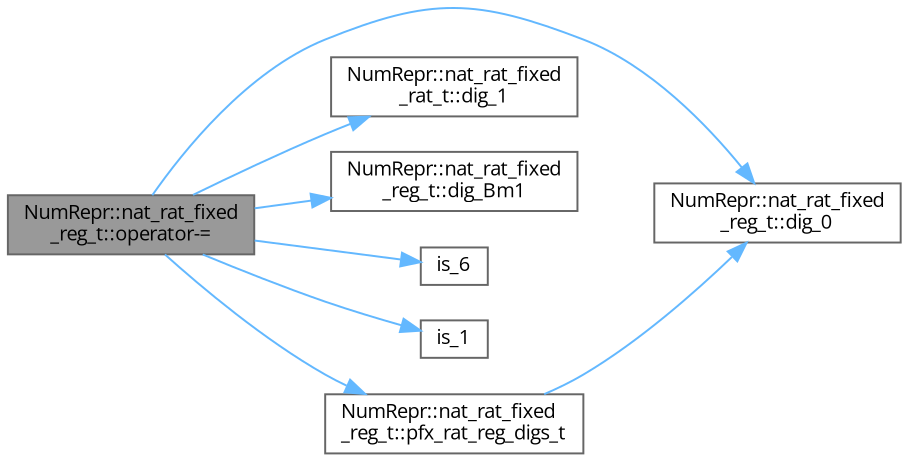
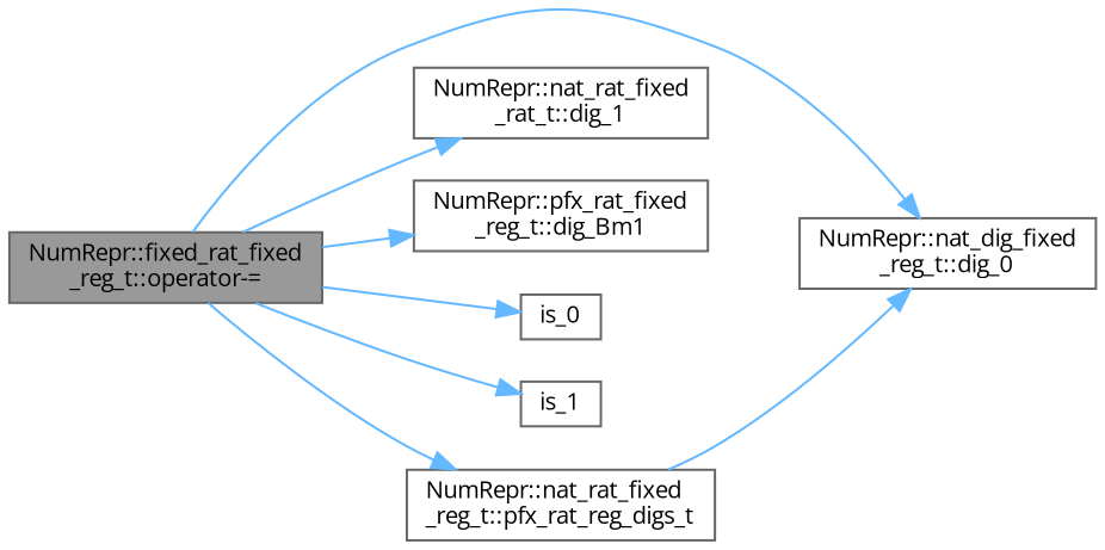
  digraph {
    fontname="Open Sans"
    rankdir=LR
    node [color=grey40 fillcolor=white fontname="Open Sans" fontsize=10 shape=box style=filled]
    edge [color=steelblue1 fontname="Open Sans" fontsize=10 labelfontname=Helvetica labelfontsize=10 style=solid]
-   n1 [color=gray40 fillcolor=grey60 fontcolor=black height=0.2 label="NumRepr::nat_rat_fixed\l_reg_t::operator-=" width=0.4]
-   n2 [height=0.2 label="NumRepr::nat_rat_fixed\l_reg_t::dig_0" width=0.4]
+   n1 [color=gray40 fillcolor=grey60 fontcolor=black height=0.2 label="NumRepr::fixed_rat_fixed\l_reg_t::operator-=" width=0.4]
+   n2 [height=0.2 label="NumRepr::nat_dig_fixed\l_reg_t::dig_0" width=0.4]
    n3 [height=0.2 label="NumRepr::nat_rat_fixed\l_rat_t::dig_1" width=0.4]
-   n4 [height=0.2 label="NumRepr::nat_rat_fixed\l_reg_t::dig_Bm1" width=0.4]
-   n5 [height=0.2 label=is_6 width=0.4]
+   n4 [height=0.2 label="NumRepr::pfx_rat_fixed\l_reg_t::dig_Bm1" width=0.4]
+   n5 [height=0.2 label=is_0 width=0.4]
    n6 [height=0.2 label=is_1 width=0.4]
    n7 [height=0.2 label="NumRepr::nat_rat_fixed\l_reg_t::pfx_rat_reg_digs_t" width=0.4]
    n1 -> n2
    n1 -> n3
    n1 -> n4
    n1 -> n5
    n1 -> n6
    n1 -> n7
    n7 -> n2
  }
